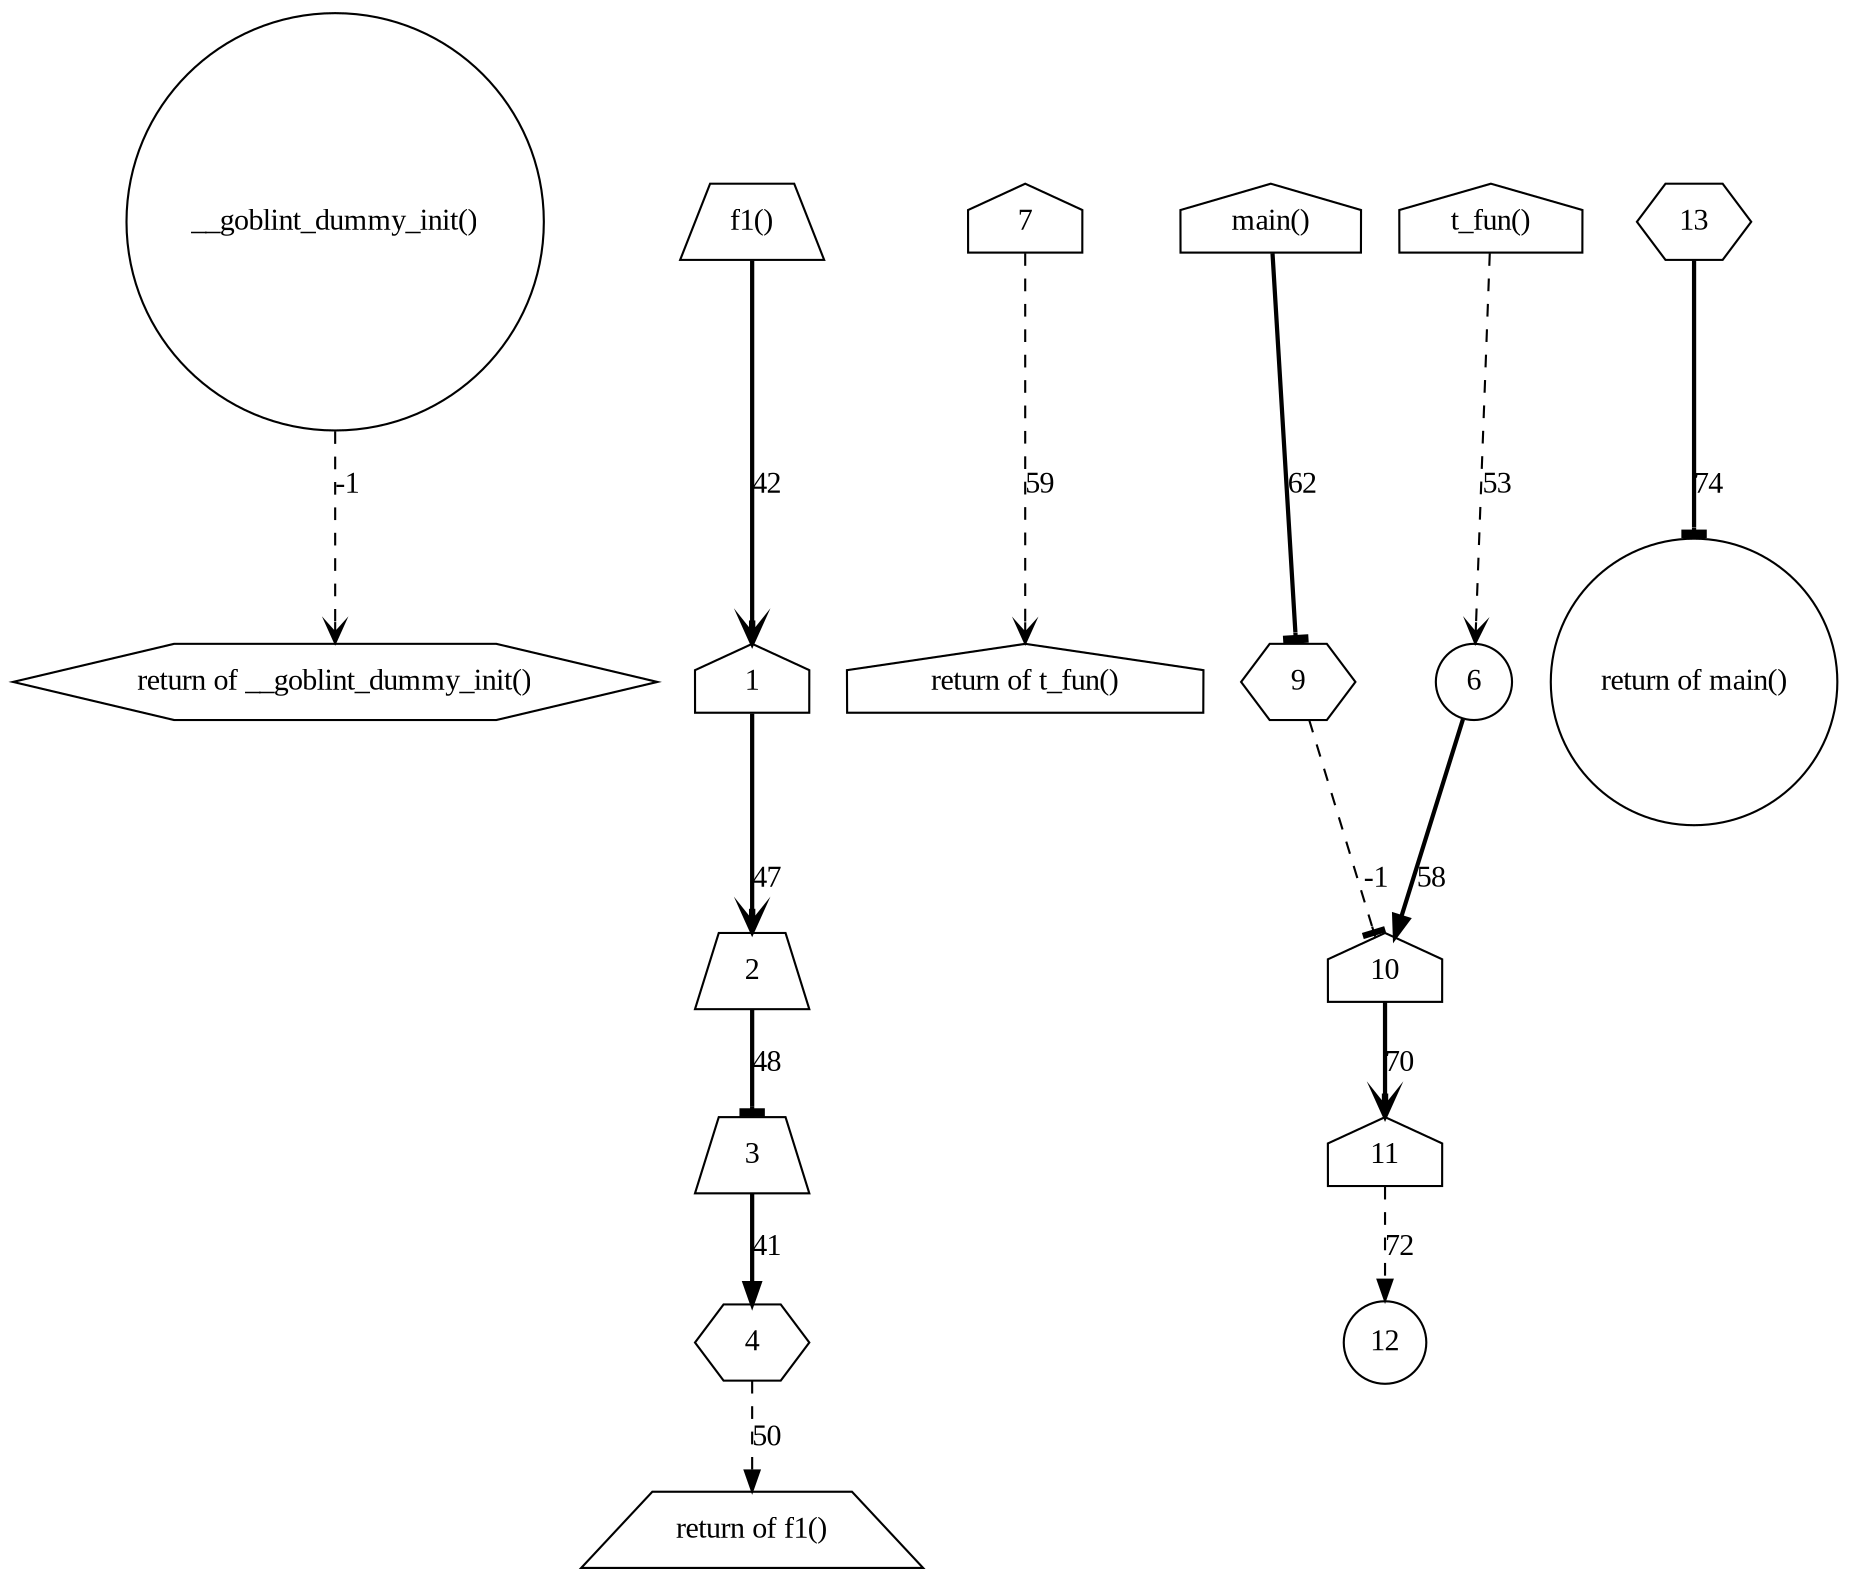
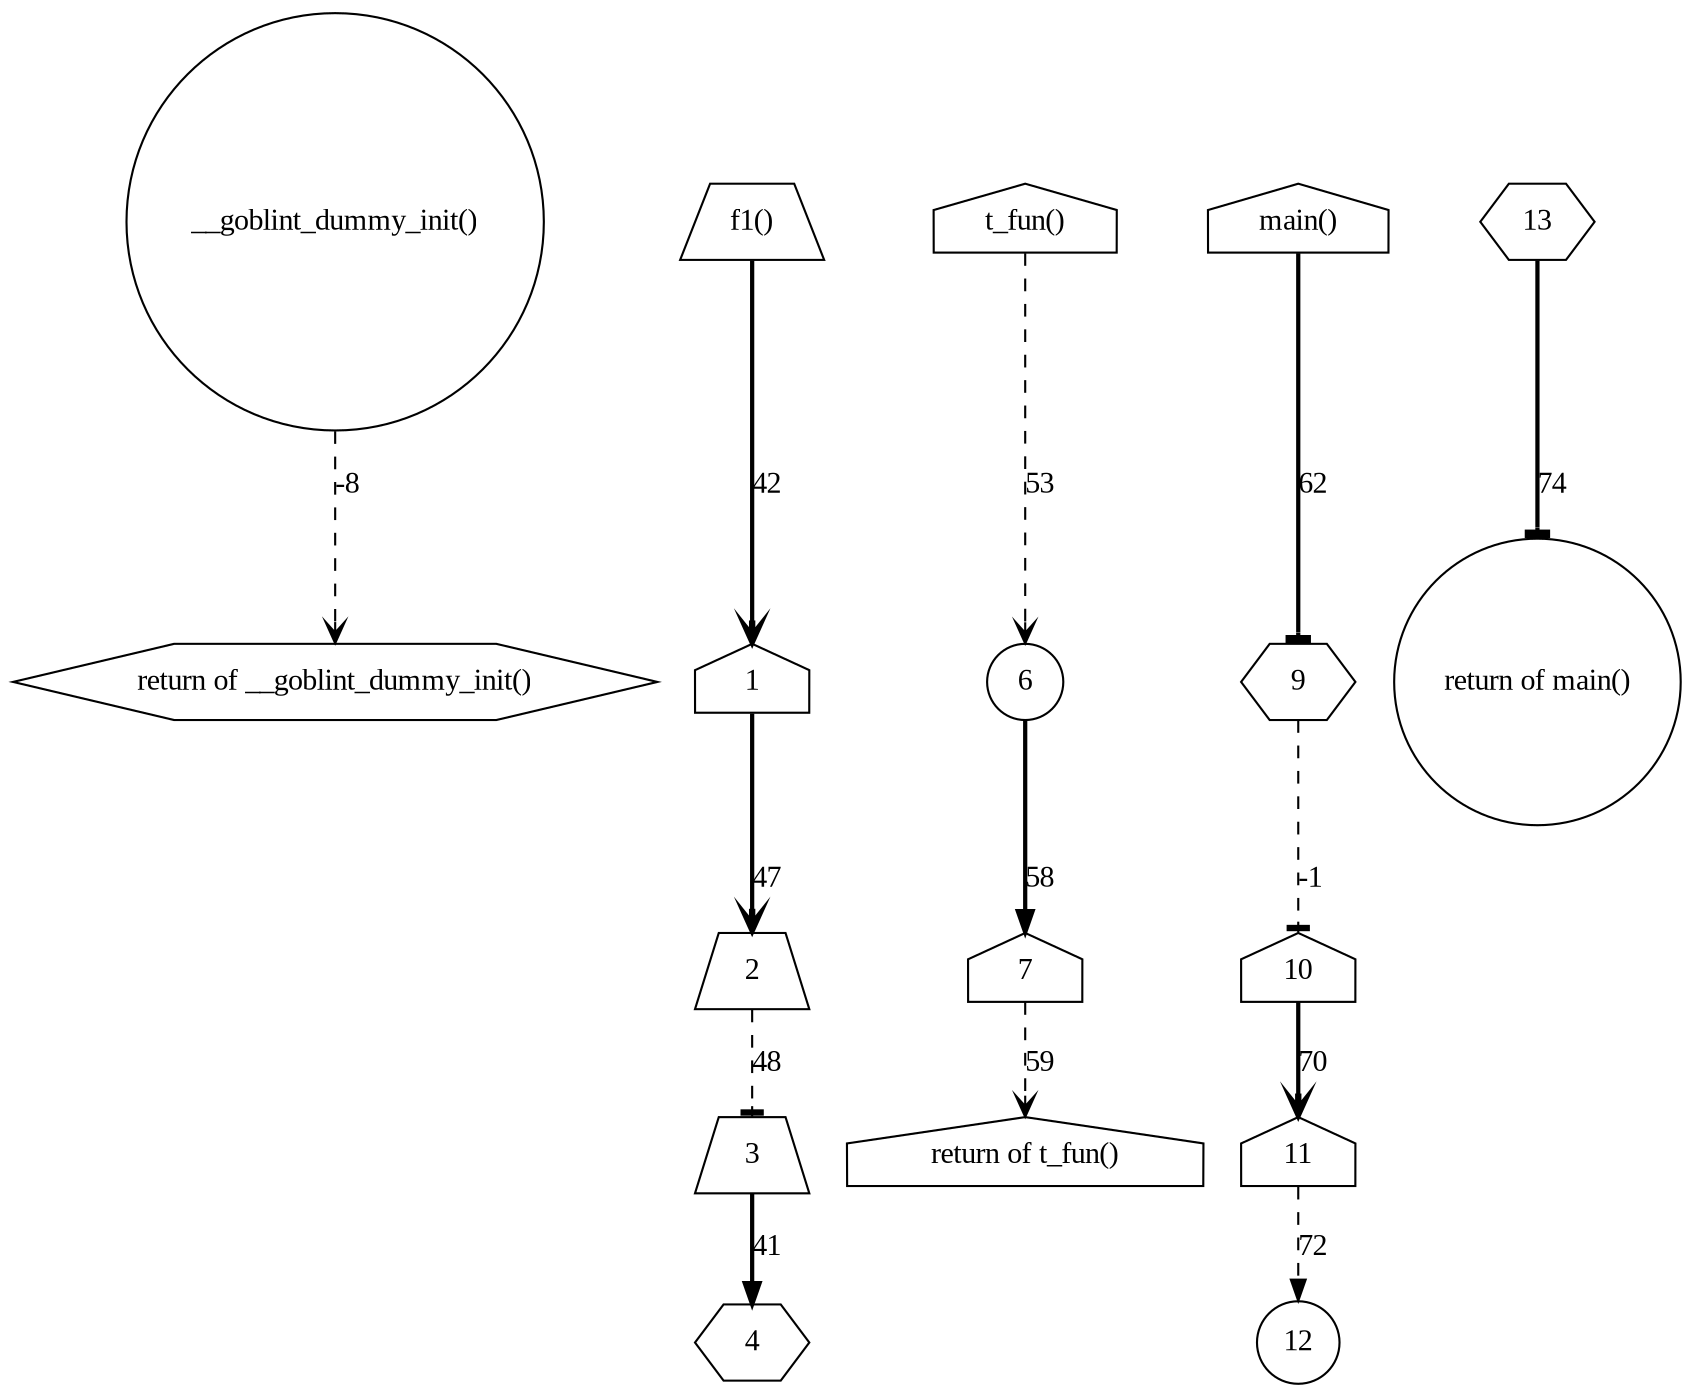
  digraph {
    fontname="Liberation Serif"
    node [fontname="Liberation Serif" shape=house]
    edge [arrowhead=vee fontname="Liberation Serif" style=dashed]
    n1 [label="__goblint_dummy_init()" shape=circle]
    n2 [label="return of __goblint_dummy_init()" shape=hexagon]
-   n3 [label="return of f1()" shape=trapezium]
    4 [shape=hexagon]
    n5 [label="return of t_fun()"]
    7
    2 [shape=trapezium]
    1
    3 [shape=trapezium]
    10
    11
    12 [shape=circle]
    13 [shape=hexagon]
    n14 [label="return of main()" shape=circle]
    n15 [label="main()"]
    9 [shape=hexagon]
    6 [shape=circle]
    n18 [label="f1()" shape=trapezium]
    n19 [label="t_fun()"]
-   n1 -> n2 [label=-1]
-   4 -> n3 [arrowhead=normal label=50]
+   n1 -> n2 [label=-8]
    7 -> n5 [label=59]
-   2 -> 3 [arrowhead=tee label=48 style=bold]
+   2 -> 3 [arrowhead=tee label=48]
    1 -> 2 [label=47 style=bold]
    3 -> 4 [arrowhead=normal label=41 style=bold]
    10 -> 11 [label=70 style=bold]
    11 -> 12 [arrowhead=normal label=72]
    13 -> n14 [arrowhead=tee label=74 style=bold]
    n15 -> 9 [arrowhead=tee label=62 style=bold]
    9 -> 10 [arrowhead=tee label=-1]
-   6 -> 10 [arrowhead=normal label=58 style=bold]
+   6 -> 7 [arrowhead=normal label=58 style=bold]
    n18 -> 1 [label=42 style=bold]
    n19 -> 6 [label=53]
  }
